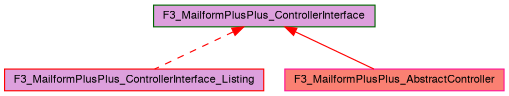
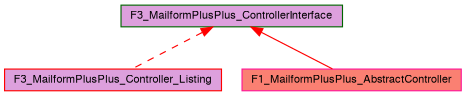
  digraph {
    node [fillcolor=plum fontname=FreeSans fontsize=10 shape=record style=filled]
    edge [color=red dir=back fontname=FreeSans fontsize=10 labelfontname=FreeSans labelfontsize=10]
-   n1 [color=red fontcolor=black height=0.2 label=F3_MailformPlusPlus_ControllerInterface_Listing width=0.4]
-   n2 [color=deeppink fillcolor=salmon height=0.2 label=F3_MailformPlusPlus_AbstractController width=0.4]
+   n1 [color=red fontcolor=black height=0.2 label=F3_MailformPlusPlus_Controller_Listing width=0.4]
+   n2 [color=deeppink fillcolor=salmon height=0.2 label=F1_MailformPlusPlus_AbstractController width=0.4]
    n3 [color=darkgreen height=0.2 label=F3_MailformPlusPlus_ControllerInterface width=0.4]
    n3 -> n1 [style=dashed]
    n3 -> n2 [style=solid]
  }
